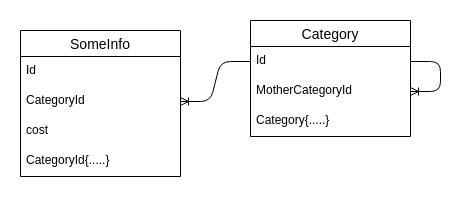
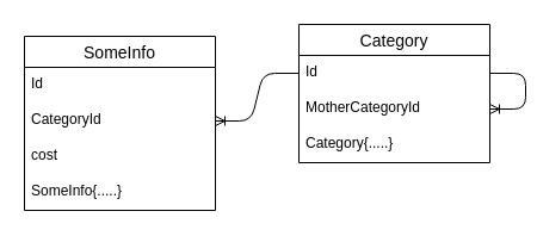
  <mxCell id="0" />
  <mxCell id="1" parent="0" />
  <mxCell id="2" value="SomeInfo" style="swimlane;fontStyle=0;childLayout=stackLayout;horizontal=1;startSize=26;horizontalStack=0;resizeParent=1;resizeParentMax=0;resizeLast=0;collapsible=1;marginBottom=0;align=center;fontSize=14;" vertex="1" parent="1"><mxGeometry x="20" y="30" width="160" height="146" as="geometry" /></mxCell>
  <mxCell id="3" value="Id" style="text;strokeColor=none;fillColor=none;spacingLeft=4;spacingRight=4;overflow=hidden;rotatable=0;points=[[0,0.5],[1,0.5]];portConstraint=eastwest;fontSize=12;" vertex="1" parent="2"><mxGeometry y="26" width="160" height="30" as="geometry" /></mxCell>
  <mxCell id="4" value="CategoryId" style="text;strokeColor=none;fillColor=none;spacingLeft=4;spacingRight=4;overflow=hidden;rotatable=0;points=[[0,0.5],[1,0.5]];portConstraint=eastwest;fontSize=12;" vertex="1" parent="2"><mxGeometry y="56" width="160" height="30" as="geometry" /></mxCell>
  <mxCell id="5" value="cost" style="text;strokeColor=none;fillColor=none;spacingLeft=4;spacingRight=4;overflow=hidden;rotatable=0;points=[[0,0.5],[1,0.5]];portConstraint=eastwest;fontSize=12;" vertex="1" parent="2"><mxGeometry y="86" width="160" height="30" as="geometry" /></mxCell>
- <mxCell id="6" value="CategoryId{.....}" style="text;strokeColor=none;fillColor=none;spacingLeft=4;spacingRight=4;overflow=hidden;rotatable=0;points=[[0,0.5],[1,0.5]];portConstraint=eastwest;fontSize=12;" vertex="1" parent="2"><mxGeometry y="116" width="160" height="30" as="geometry" /></mxCell>
+ <mxCell id="6" value="SomeInfo{.....}" style="text;strokeColor=none;fillColor=none;spacingLeft=4;spacingRight=4;overflow=hidden;rotatable=0;points=[[0,0.5],[1,0.5]];portConstraint=eastwest;fontSize=12;" vertex="1" parent="2"><mxGeometry y="116" width="160" height="30" as="geometry" /></mxCell>
  <mxCell id="7" value="Category" style="swimlane;fontStyle=0;childLayout=stackLayout;horizontal=1;startSize=26;horizontalStack=0;resizeParent=1;resizeParentMax=0;resizeLast=0;collapsible=1;marginBottom=0;align=center;fontSize=14;" vertex="1" parent="1"><mxGeometry x="250" y="20" width="160" height="116" as="geometry" /></mxCell>
  <mxCell id="8" value="Id" style="text;strokeColor=none;fillColor=none;spacingLeft=4;spacingRight=4;overflow=hidden;rotatable=0;points=[[0,0.5],[1,0.5]];portConstraint=eastwest;fontSize=12;" vertex="1" parent="7"><mxGeometry y="26" width="160" height="30" as="geometry" /></mxCell>
  <mxCell id="9" value="MotherCategoryId" style="text;strokeColor=none;fillColor=none;spacingLeft=4;spacingRight=4;overflow=hidden;rotatable=0;points=[[0,0.5],[1,0.5]];portConstraint=eastwest;fontSize=12;" vertex="1" parent="7"><mxGeometry y="56" width="160" height="30" as="geometry" /></mxCell>
  <mxCell id="10" value="Category{.....}" style="text;strokeColor=none;fillColor=none;spacingLeft=4;spacingRight=4;overflow=hidden;rotatable=0;points=[[0,0.5],[1,0.5]];portConstraint=eastwest;fontSize=12;" vertex="1" parent="7"><mxGeometry y="86" width="160" height="30" as="geometry" /></mxCell>
  <mxCell id="11" value="" style="edgeStyle=entityRelationEdgeStyle;fontSize=12;html=1;endArrow=ERoneToMany;" edge="1" parent="7" source="8" target="9"><mxGeometry width="100" height="100" relative="1" as="geometry"><mxPoint x="160" y="71" as="sourcePoint" /><mxPoint x="250" y="80" as="targetPoint" /></mxGeometry></mxCell>
  <mxCell id="12" value="" style="edgeStyle=entityRelationEdgeStyle;fontSize=12;html=1;endArrow=ERoneToMany;" edge="1" parent="1" source="8" target="4"><mxGeometry width="100" height="100" relative="1" as="geometry"><mxPoint x="-270" y="230" as="sourcePoint" /><mxPoint x="-170" y="160" as="targetPoint" /></mxGeometry></mxCell>
